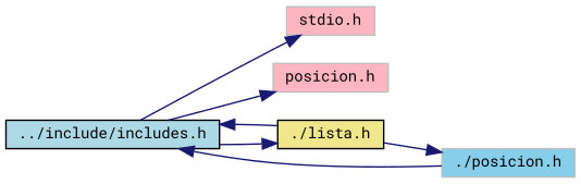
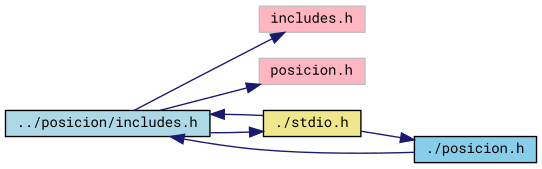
  digraph {
    fontname="Roboto Mono"
    rankdir=LR
    node [color=black fillcolor=lightpink fontname="Roboto Mono" fontsize=10 shape=record style=filled]
    edge [color=midnightblue fontname="Roboto Mono" fontsize=10 labelfontname=Helvetica labelfontsize=10 style=solid]
-   n1 [fillcolor=lightblue height=0.2 label="../include/includes.h" width=0.4]
-   n2 [color=grey75 height=0.2 label="stdio.h" width=0.4]
+   n1 [fillcolor=lightblue height=0.2 label="../posicion/includes.h" width=0.4]
+   n2 [color=grey75 height=0.2 label="includes.h" width=0.4]
    n3 [color=grey75 height=0.2 label="posicion.h" width=0.4]
-   n4 [fillcolor=khaki height=0.2 label="./lista.h" width=0.4]
-   n5 [color=grey75 fillcolor=skyblue height=0.2 label="./posicion.h" width=0.4]
+   n4 [fillcolor=khaki height=0.2 label="./stdio.h" width=0.4]
+   n5 [fillcolor=skyblue height=0.2 label="./posicion.h" width=0.4]
    n1 -> n2
    n1 -> n3
    n1 -> n4
    n4 -> n1
    n4 -> n5
    n5 -> n1
  }
